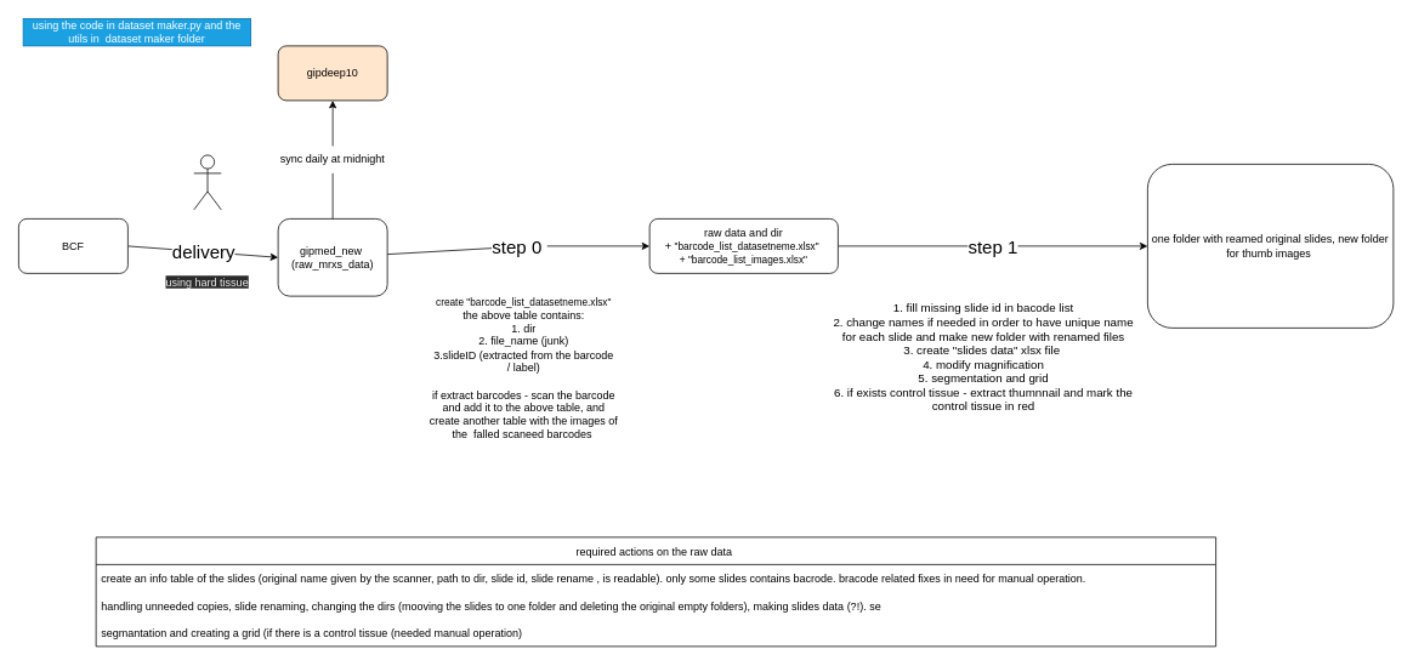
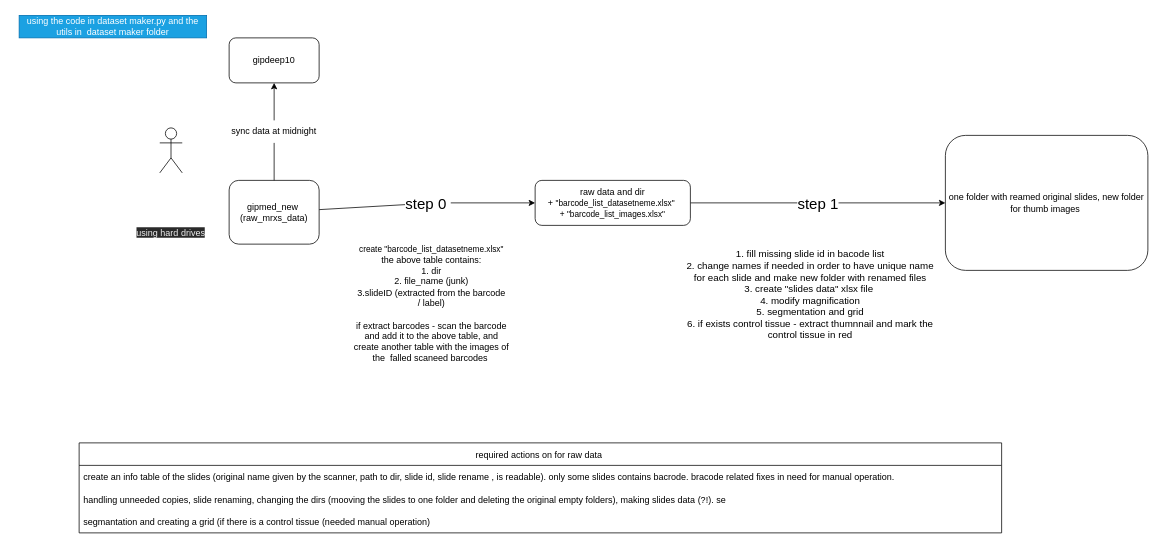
  <mxCell id="0" />
  <mxCell id="1" parent="0" />
  <mxCell id="2" value="" style="edgeStyle=none;html=1;startArrow=none;" parent="1" source="7" target="6" edge="1"><mxGeometry relative="1" as="geometry" /></mxCell>
  <mxCell id="3" value="step 0&amp;nbsp;" style="edgeStyle=none;html=1;horizontal=1;fontSize=20;" parent="1" source="5" target="16" edge="1"><mxGeometry x="0.007" relative="1" as="geometry"><Array as="points"><mxPoint x="580" y="270" /></Array><mxPoint as="offset" /></mxGeometry></mxCell>
- <mxCell id="4" value="delivery" style="edgeStyle=none;html=1;endArrow=classic;endFill=1;exitX=1;exitY=0.5;exitDx=0;exitDy=0;entryX=0;entryY=0.5;entryDx=0;entryDy=0;fontSize=20;" parent="1" source="21" target="5" edge="1"><mxGeometry relative="1" as="geometry"><mxPoint x="300" y="270" as="sourcePoint" /><mxPoint x="300" y="220" as="targetPoint" /></mxGeometry></mxCell>
  <mxCell id="5" value="gipmed_new&amp;nbsp;&lt;br&gt;(raw_mrxs_data)" style="rounded=1;whiteSpace=wrap;html=1;" parent="1" vertex="1"><mxGeometry x="305" y="240" width="120" height="85" as="geometry" /></mxCell>
- <mxCell id="6" value="gipdeep10" style="rounded=1;whiteSpace=wrap;html=1;fillColor=#ffe6cc;" parent="1" vertex="1"><mxGeometry x="305" y="50" width="120" height="60" as="geometry" /></mxCell>
- <mxCell id="7" value="sync daily at midnight" style="text;html=1;strokeColor=none;fillColor=none;align=center;verticalAlign=middle;whiteSpace=wrap;rounded=0;" parent="1" vertex="1"><mxGeometry x="300" y="160" width="130" height="30" as="geometry" /></mxCell>
+ <mxCell id="6" value="gipdeep10" style="rounded=1;whiteSpace=wrap;html=1;" parent="1" vertex="1"><mxGeometry x="305" y="50" width="120" height="60" as="geometry" /></mxCell>
+ <mxCell id="7" value="sync data at midnight" style="text;html=1;strokeColor=none;fillColor=none;align=center;verticalAlign=middle;whiteSpace=wrap;rounded=0;" parent="1" vertex="1"><mxGeometry x="300" y="160" width="130" height="30" as="geometry" /></mxCell>
  <mxCell id="8" value="" style="edgeStyle=none;html=1;endArrow=none;" parent="1" source="5" target="7" edge="1"><mxGeometry relative="1" as="geometry"><mxPoint x="425" y="270" as="sourcePoint" /><mxPoint x="505" y="270" as="targetPoint" /></mxGeometry></mxCell>
  <mxCell id="9" value="" style="edgeStyle=none;html=1;" parent="1" edge="1"><mxGeometry relative="1" as="geometry"><mxPoint x="180" y="570" as="sourcePoint" /></mxGeometry></mxCell>
- <mxCell id="10" value="required actions on the raw data " style="swimlane;fontStyle=0;childLayout=stackLayout;horizontal=1;startSize=30;horizontalStack=0;resizeParent=1;resizeParentMax=0;resizeLast=0;collapsible=1;marginBottom=0;" parent="1" vertex="1"><mxGeometry x="105" y="590" width="1230" height="120" as="geometry" /></mxCell>
+ <mxCell id="10" value="required actions on for raw data " style="swimlane;fontStyle=0;childLayout=stackLayout;horizontal=1;startSize=30;horizontalStack=0;resizeParent=1;resizeParentMax=0;resizeLast=0;collapsible=1;marginBottom=0;" parent="1" vertex="1"><mxGeometry x="105" y="590" width="1230" height="120" as="geometry" /></mxCell>
  <mxCell id="11" value="create an info table of the slides (original name given by the scanner, path to dir, slide id, slide rename , is readable). only some slides contains bacrode. bracode related fixes in need for manual operation.     " style="text;strokeColor=none;fillColor=none;align=left;verticalAlign=middle;spacingLeft=4;spacingRight=4;overflow=hidden;points=[[0,0.5],[1,0.5]];portConstraint=eastwest;rotatable=0;" parent="10" vertex="1"><mxGeometry y="30" width="1230" height="30" as="geometry" /></mxCell>
  <mxCell id="12" value="handling unneeded copies, slide renaming, changing the dirs (mooving the slides to one folder and deleting the original empty folders), making slides data (?!). se" style="text;strokeColor=none;fillColor=none;align=left;verticalAlign=middle;spacingLeft=4;spacingRight=4;overflow=hidden;points=[[0,0.5],[1,0.5]];portConstraint=eastwest;rotatable=0;" parent="10" vertex="1"><mxGeometry y="60" width="1230" height="30" as="geometry" /></mxCell>
  <mxCell id="13" value="segmantation and creating a grid (if there is a control tissue (needed manual operation)" style="text;strokeColor=none;fillColor=none;align=left;verticalAlign=middle;spacingLeft=4;spacingRight=4;overflow=hidden;points=[[0,0.5],[1,0.5]];portConstraint=eastwest;rotatable=0;" parent="10" vertex="1"><mxGeometry y="90" width="1230" height="30" as="geometry" /></mxCell>
  <mxCell id="14" value="" style="shape=umlActor;verticalLabelPosition=bottom;verticalAlign=top;html=1;outlineConnect=0;" parent="1" vertex="1"><mxGeometry x="212.5" y="170" width="30" height="60" as="geometry" /></mxCell>
  <mxCell id="15" value="step 1" style="edgeStyle=none;html=1;fontSize=20;" edge="1" parent="1" source="16" target="22"><mxGeometry relative="1" as="geometry" /></mxCell>
  <mxCell id="16" value="raw data and dir +&amp;nbsp;&lt;span style=&quot;font-size: 11px&quot;&gt;&quot;barcode_list_datasetneme.xlsx&quot;&amp;nbsp;&lt;br&gt;+ &quot;barcode_list_images.xlsx&quot;&lt;br&gt;&lt;/span&gt;" style="rounded=1;whiteSpace=wrap;html=1;" parent="1" vertex="1"><mxGeometry x="713" y="240" width="207" height="60" as="geometry" /></mxCell>
  <mxCell id="17" value="if extract barcodes - scan the barcode and add it to the above table, and create another table with the images of the&amp;nbsp; falled scaneed barcodes&amp;nbsp;" style="text;html=1;strokeColor=none;fillColor=none;align=center;verticalAlign=middle;whiteSpace=wrap;rounded=0;" parent="1" vertex="1"><mxGeometry x="470" y="440" width="210" height="30" as="geometry" /></mxCell>
  <mxCell id="18" value="&lt;span style=&quot;font-size: 11px&quot;&gt;create &quot;barcode_list_datasetneme.xlsx&quot;&lt;/span&gt;&lt;br&gt;the above table contains:&lt;br&gt;1. dir&lt;br&gt;2. file_name (junk)&lt;br&gt;3.slideID (extracted from the barcode / label)&lt;br&gt;&amp;nbsp;" style="text;html=1;strokeColor=none;fillColor=none;align=center;verticalAlign=middle;whiteSpace=wrap;rounded=0;" parent="1" vertex="1"><mxGeometry x="475" y="360" width="200" height="30" as="geometry" /></mxCell>
  <mxCell id="19" value="using the code in dataset maker.py and the utils in&amp;nbsp; dataset maker folder" style="text;html=1;strokeColor=#006EAF;fillColor=#1ba1e2;align=center;verticalAlign=middle;whiteSpace=wrap;rounded=0;fontColor=#ffffff;" parent="1" vertex="1"><mxGeometry x="25" y="20" width="250" height="30" as="geometry" /></mxCell>
- <mxCell id="20" value="&#10;&#10;&lt;span style=&quot;color: rgb(240, 240, 240); font-family: helvetica; font-size: 12px; font-style: normal; font-weight: 400; letter-spacing: normal; text-align: center; text-indent: 0px; text-transform: none; word-spacing: 0px; background-color: rgb(42, 42, 42); display: inline; float: none;&quot;&gt;using hard tissue&lt;/span&gt;&#10;&#10;" style="text;html=1;strokeColor=none;fillColor=none;align=center;verticalAlign=middle;whiteSpace=wrap;rounded=0;" parent="1" vertex="1"><mxGeometry x="180" y="295" width="95" height="30" as="geometry" /></mxCell>
- <mxCell id="21" value="BCF" style="rounded=1;whiteSpace=wrap;html=1;" parent="1" vertex="1"><mxGeometry y="240" width="120" height="60" as="geometry" x="20" /></mxCell>
+ <mxCell id="20" value="&#10;&#10;&lt;span style=&quot;color: rgb(240, 240, 240); font-family: helvetica; font-size: 12px; font-style: normal; font-weight: 400; letter-spacing: normal; text-align: center; text-indent: 0px; text-transform: none; word-spacing: 0px; background-color: rgb(42, 42, 42); display: inline; float: none;&quot;&gt;using hard drives&lt;/span&gt;&#10;&#10;" style="text;html=1;strokeColor=none;fillColor=none;align=center;verticalAlign=middle;whiteSpace=wrap;rounded=0;" parent="1" vertex="1"><mxGeometry x="180" y="295" width="95" height="30" as="geometry" /></mxCell>
  <mxCell id="22" value="one folder with reamed original slides, new folder for thumb images&amp;nbsp;" style="rounded=1;whiteSpace=wrap;html=1;" vertex="1" parent="1"><mxGeometry x="1260" y="180" width="270" height="180" as="geometry" /></mxCell>
  <mxCell id="23" value="1. fill missing slide id in bacode list&lt;br style=&quot;font-size: 13px&quot;&gt;2. change names if needed in order to have unique name for each slide and make new folder with renamed files&lt;br&gt;3. create &quot;slides data&quot; xlsx file&amp;nbsp;&lt;br&gt;4. modify magnification&lt;br&gt;5. segmentation and grid&lt;br&gt;6. if exists control tissue - extract thumnnail and mark the control tissue in red&lt;br&gt;&amp;nbsp;" style="text;html=1;strokeColor=none;fillColor=none;align=center;verticalAlign=middle;whiteSpace=wrap;rounded=0;fontSize=13;" vertex="1" parent="1"><mxGeometry x="910" y="325" width="340" height="150" as="geometry" /></mxCell>
